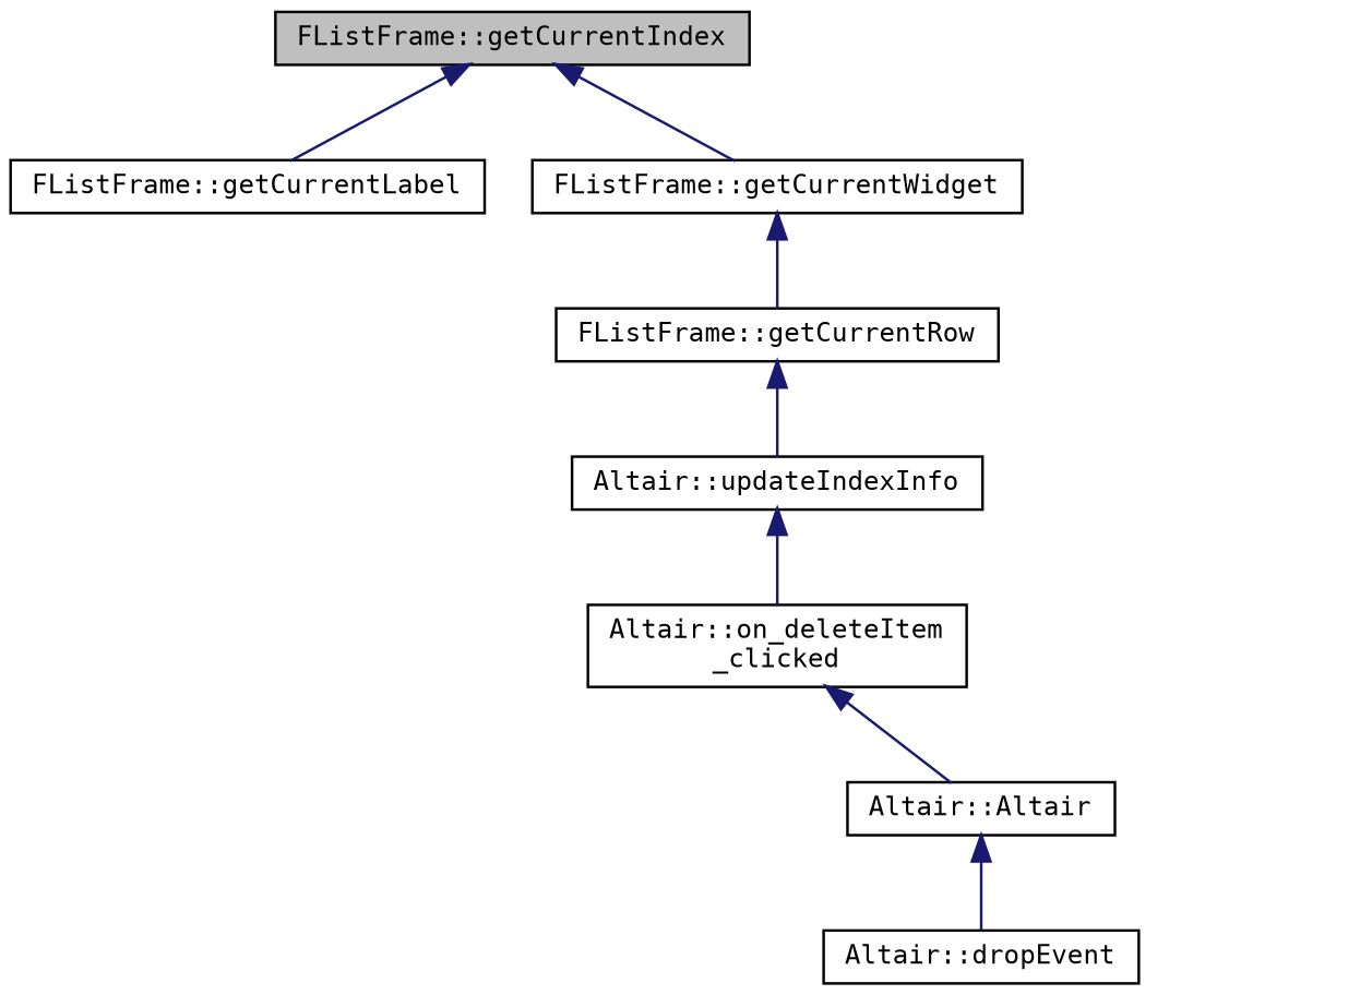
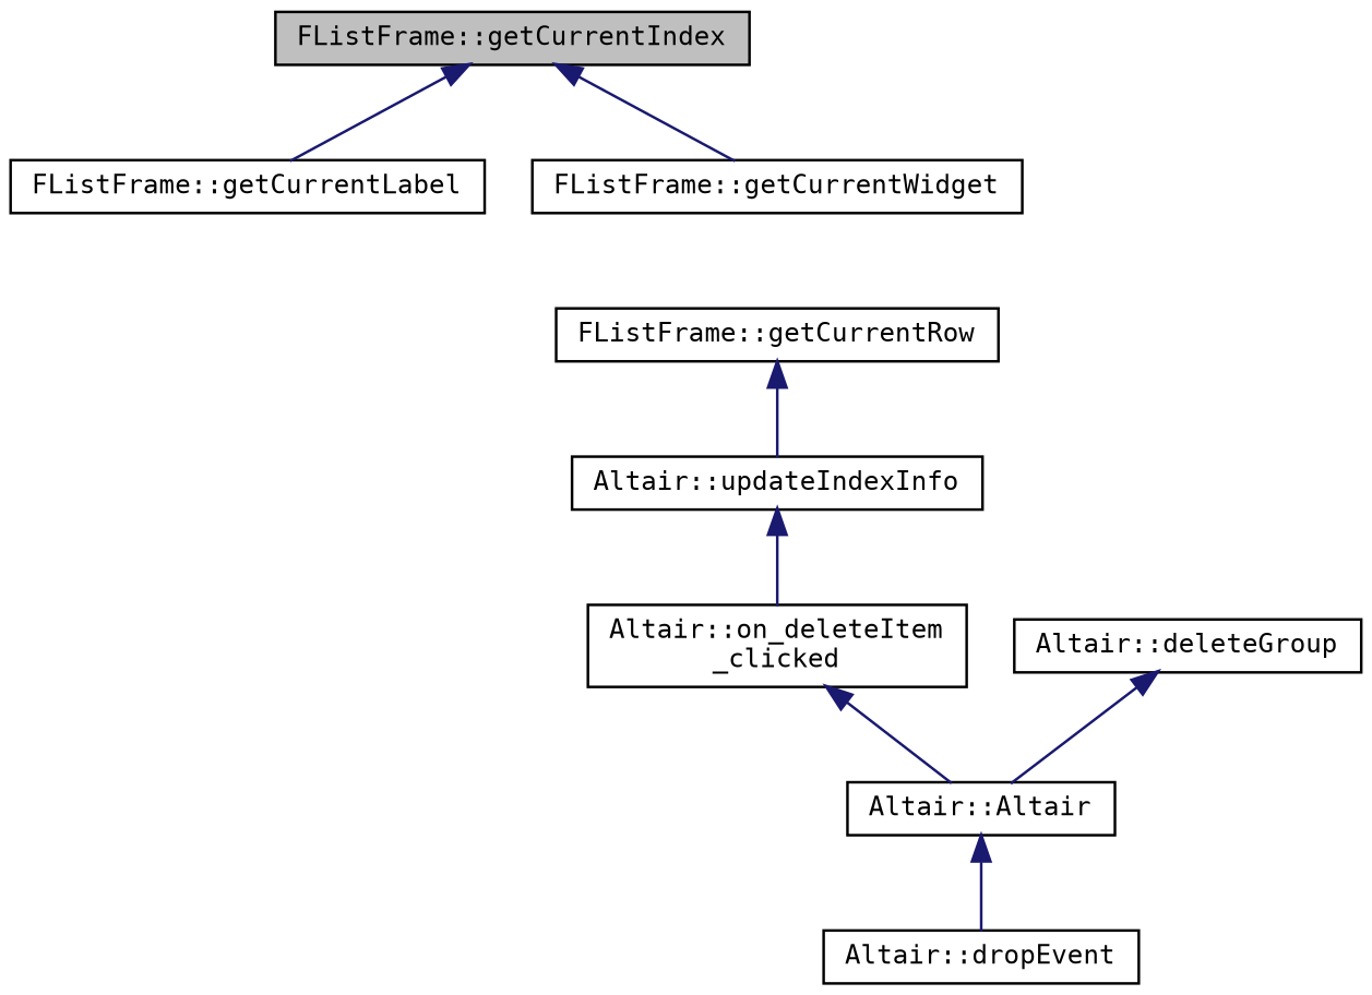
  digraph {
    fontname="DejaVu Sans Mono"
    rankdir=TB
    node [color=black fillcolor=white fontname="DejaVu Sans Mono" fontsize=10 shape=record style=filled]
    edge [color=midnightblue dir=back fontname="DejaVu Sans Mono" fontsize=10 labelfontname=Helvetica labelfontsize=10 style=solid]
    n1 [fillcolor=grey75 fontcolor=black height=0.2 label="FListFrame::getCurrentIndex" width=0.4]
    n2 [height=0.2 label="FListFrame::getCurrentLabel" width=0.4]
    n3 [height=0.2 label="FListFrame::getCurrentWidget" width=0.4]
    n4 [height=0.2 label="FListFrame::getCurrentRow" width=0.4]
    n5 [height=0.2 label="Altair::updateIndexInfo" width=0.4]
    n6 [height=0.2 label="Altair::on_deleteItem\l_clicked" width=0.4]
+   n7 [height=0.2 label="Altair::deleteGroup" width=0.4]
    n8 [height=0.2 label="Altair::Altair" width=0.4]
    n9 [height=0.2 label="Altair::dropEvent" width=0.4]
    n1 -> n2
    n1 -> n3
-   n3 -> n4
    n4 -> n5
    n5 -> n6
    n6 -> n8
+   n7 -> n8
    n8 -> n9
  }
